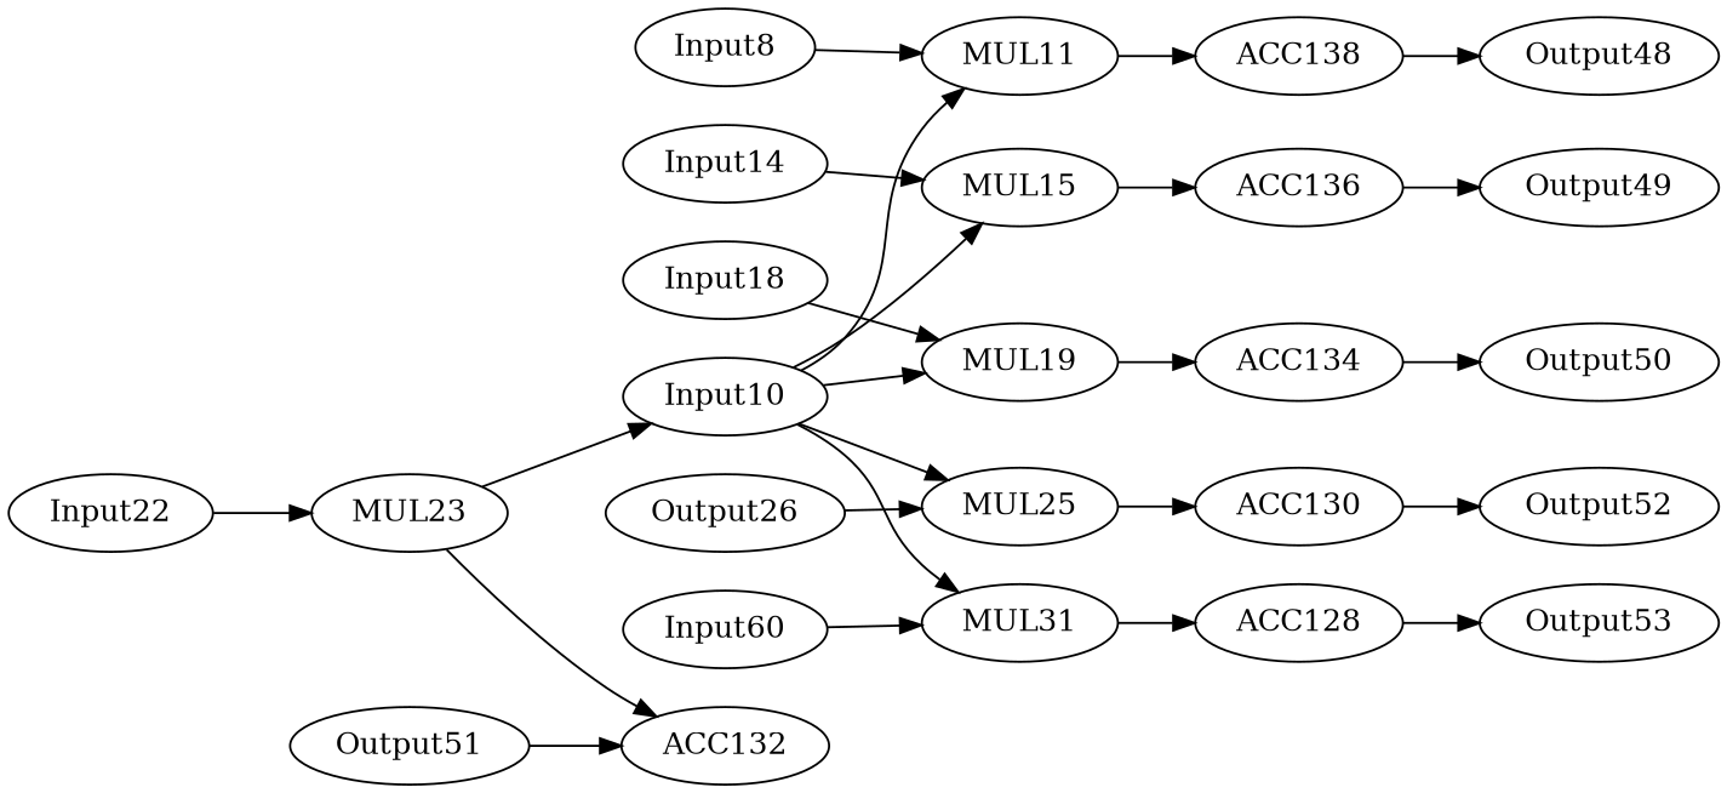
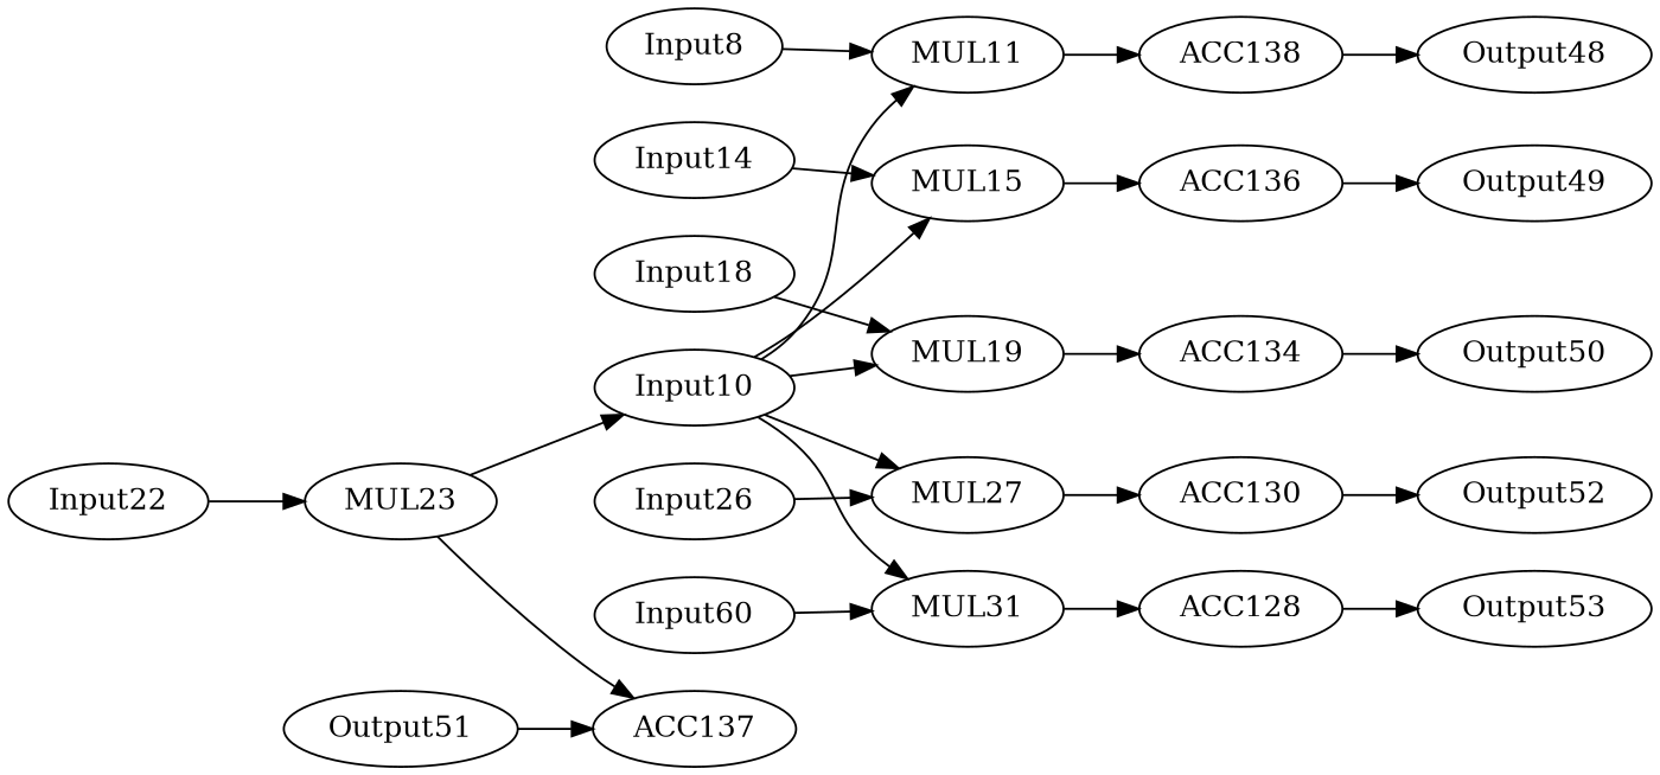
  digraph {
    rankdir=LR
    node [offset="0, 0" opcode=input]
    edge [operand=0]
    Input8 [pattern="4, 120, -476, 10, 4, 10" ref_name=A1]
    MUL11 [opcode=mul offset=""]
    ACC138 [acc_first=1 acc_params="0, 120, 1, 100" opcode=acc offset=""]
    Input10 [pattern="4, 120, 4, 10, -4796, 10" ref_name=B_transpose]
    MUL15 [opcode=mul offset=""]
    MUL19 [opcode=mul offset=""]
-   MUL27 [opcode=mul label=MUL25 offset=""]
+   MUL27 [opcode=mul offset=""]
    MUL31 [opcode=mul offset=""]
    ACC136 [acc_first=1 acc_params="0, 120, 1, 100" opcode=acc offset=""]
    ACC134 [acc_first=1 acc_params="0, 120, 1, 100" opcode=acc offset=""]
    MUL23 [opcode=mul offset=""]
-   ACC132 [acc_first=1 acc_params="0, 120, 1, 100" opcode=acc offset=""]
+   ACC132 [acc_first=1 acc_params="0, 120, 1, 100" opcode=acc label=ACC137 offset=""]
    ACC130 [acc_first=1 acc_params="0, 120, 1, 100" opcode=acc offset=""]
    ACC128 [acc_first=1 acc_params="0, 120, 1, 100" opcode=acc offset=""]
    Output48 [opcode=output pattern="0, 120, 4, 10, 4, 10" ref_name=C1]
    Input14 [pattern="4, 120, -476, 10, 4, 10" ref_name=A2]
    Output49 [opcode=output pattern="0, 120, 4, 10, 4, 10" ref_name=C2]
    Input18 [pattern="4, 120, -476, 10, 4, 10" ref_name=A3]
    Output50 [opcode=output pattern="0, 120, 4, 10, 4, 10" ref_name=C3]
    Input22 [pattern="4, 120, -476, 10, 4, 10" ref_name=A4]
-   Input26 [pattern="4, 120, -476, 10, 4, 10" ref_name=A5 label=Output26]
+   Input26 [pattern="4, 120, -476, 10, 4, 10" ref_name=A5]
    Output52 [opcode=output pattern="0, 120, 4, 10, 4, 10" ref_name=C5]
    n23 [label=Input60 pattern="4, 120, -476, 10, 4, 10" ref_name=A6]
    Output53 [opcode=output pattern="0, 120, 4, 10, 4, 10" ref_name=C6]
    Output51 [opcode=output pattern="0, 120, 4, 10, 4, 10" ref_name=C4]
    Input8 -> MUL11 [operand=1]
    MUL11 -> ACC138
    ACC138 -> Output48
    Input10 -> MUL11
    Input10 -> MUL15 [operand=1]
    Input10 -> MUL19 [operand=1]
    Input10 -> MUL27 [operand=1]
    Input10 -> MUL31 [operand=1]
    MUL15 -> ACC136
    MUL19 -> ACC134
    MUL27 -> ACC130
    MUL31 -> ACC128
    ACC136 -> Output49
    ACC134 -> Output50
    MUL23 -> Input10 [operand=1]
    MUL23 -> ACC132
    ACC130 -> Output52
    ACC128 -> Output53
    Input14 -> MUL15
    Input18 -> MUL19
    Input22 -> MUL23
    Input26 -> MUL27
    n23 -> MUL31
    Output51 -> ACC132
  }
